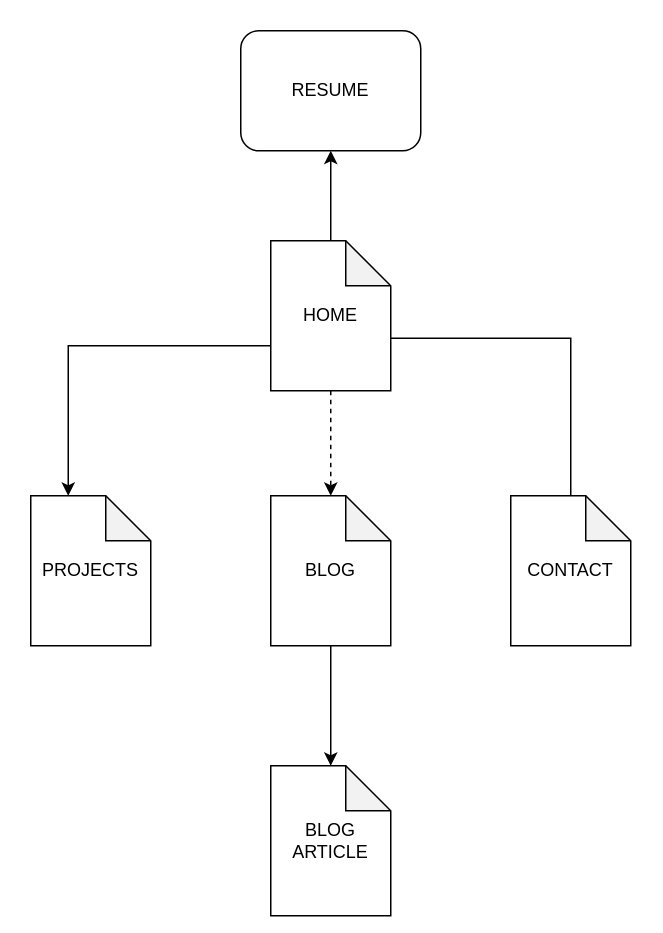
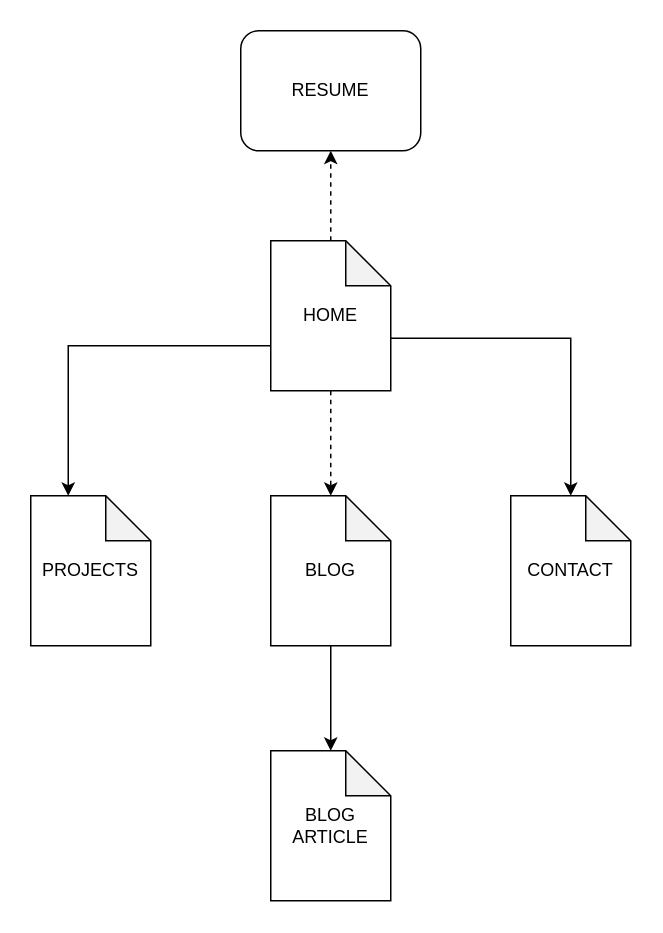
  <mxCell id="0" />
  <mxCell id="1" parent="0" />
- <mxCell id="2" style="edgeStyle=orthogonalEdgeStyle;rounded=0;orthogonalLoop=1;jettySize=auto;html=1;exitX=0;exitY=0;exitDx=80;exitDy=65;exitPerimeter=0;endArrow=none;" edge="1" parent="1" source="5" target="9"><mxGeometry relative="1" as="geometry" /></mxCell>
+ <mxCell id="2" style="edgeStyle=orthogonalEdgeStyle;rounded=0;orthogonalLoop=1;jettySize=auto;html=1;exitX=0;exitY=0;exitDx=80;exitDy=65;exitPerimeter=0;" edge="1" parent="1" source="5" target="9"><mxGeometry relative="1" as="geometry" /></mxCell>
  <mxCell id="3" style="edgeStyle=orthogonalEdgeStyle;rounded=0;orthogonalLoop=1;jettySize=auto;html=1;exitX=0;exitY=0.5;exitDx=0;exitDy=0;exitPerimeter=0;entryX=0;entryY=0;entryDx=25;entryDy=0;entryPerimeter=0;" edge="1" parent="1" source="5" target="8"><mxGeometry relative="1" as="geometry"><Array as="points"><mxPoint x="180" y="230" /><mxPoint x="45" y="230" /></Array></mxGeometry></mxCell>
- <mxCell id="4" style="edgeStyle=orthogonalEdgeStyle;rounded=0;orthogonalLoop=1;jettySize=auto;html=1;" edge="1" parent="1" source="5" target="12"><mxGeometry relative="1" as="geometry" /></mxCell>
+ <mxCell id="4" style="edgeStyle=orthogonalEdgeStyle;rounded=0;orthogonalLoop=1;jettySize=auto;html=1;dashed=1;" edge="1" parent="1" source="5" target="12"><mxGeometry relative="1" as="geometry" /></mxCell>
  <mxCell id="5" value="HOME" style="shape=note;whiteSpace=wrap;html=1;backgroundOutline=1;darkOpacity=0.05;" vertex="1" parent="1"><mxGeometry x="180" y="160" width="80" height="100" as="geometry" /></mxCell>
  <mxCell id="6" style="edgeStyle=orthogonalEdgeStyle;rounded=0;orthogonalLoop=1;jettySize=auto;html=1;entryX=0.5;entryY=0;entryDx=0;entryDy=0;entryPerimeter=0;" edge="1" parent="1" source="7" target="11"><mxGeometry relative="1" as="geometry" /></mxCell>
  <mxCell id="7" value="BLOG" style="shape=note;whiteSpace=wrap;html=1;backgroundOutline=1;darkOpacity=0.05;" vertex="1" parent="1"><mxGeometry x="180" y="330" width="80" height="100" as="geometry" /></mxCell>
  <mxCell id="8" value="PROJECTS" style="shape=note;whiteSpace=wrap;html=1;backgroundOutline=1;darkOpacity=0.05;" vertex="1" parent="1"><mxGeometry x="20" y="330" width="80" height="100" as="geometry" /></mxCell>
  <mxCell id="9" value="CONTACT" style="shape=note;whiteSpace=wrap;html=1;backgroundOutline=1;darkOpacity=0.05;" vertex="1" parent="1"><mxGeometry x="340" y="330" width="80" height="100" as="geometry" /></mxCell>
  <mxCell id="10" value="" style="endArrow=classic;html=1;exitX=0.5;exitY=1;exitDx=0;exitDy=0;exitPerimeter=0;entryX=0.5;entryY=0;entryDx=0;entryDy=0;entryPerimeter=0;dashed=1;" edge="1" parent="1" source="5" target="7"><mxGeometry width="50" height="50" relative="1" as="geometry"><mxPoint x="240" y="390" as="sourcePoint" /><mxPoint x="290" y="340" as="targetPoint" /></mxGeometry></mxCell>
- <mxCell id="11" value="BLOG ARTICLE" style="shape=note;whiteSpace=wrap;html=1;backgroundOutline=1;darkOpacity=0.05;" vertex="1" parent="1"><mxGeometry x="180" y="510" width="80" height="100" as="geometry" /></mxCell>
+ <mxCell id="11" value="BLOG ARTICLE" style="shape=note;whiteSpace=wrap;html=1;backgroundOutline=1;darkOpacity=0.05;" vertex="1" parent="1"><mxGeometry x="180" y="500" width="80" height="100" as="geometry" /></mxCell>
  <mxCell id="12" value="RESUME" style="whiteSpace=wrap;html=1;rounded=1;" vertex="1" parent="1"><mxGeometry x="160" y="20" width="120" height="80" as="geometry" /></mxCell>
